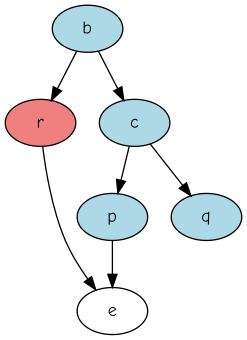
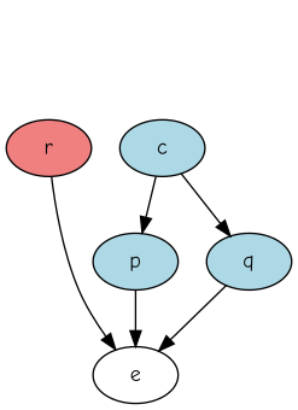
  digraph {
    fontname="Comic Neue"
    node [fillcolor=lightblue fontname="Comic Neue" style=filled]
    edge [fontname="Comic Neue"]
    r [fillcolor=lightcoral]
-   b
    c
    e [fillcolor="" style=""]
    p
    q
    r -> e
-   b -> r
-   b -> c
    c -> p
    c -> q
    p -> e
+   q -> e
  }
